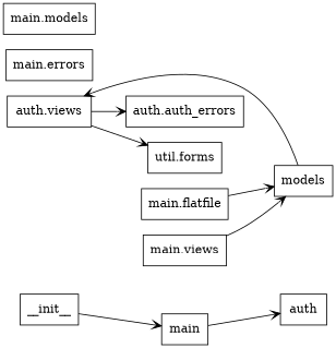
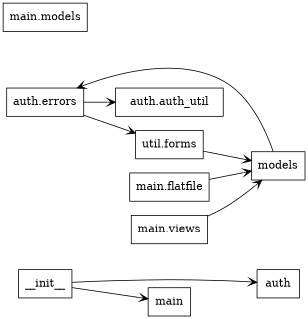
  digraph {
    rankdir=LR
    node [shape=box]
    edge [arrowhead=open arrowtail=none]
    n1 [label=__init__]
    n2 [label=auth]
    n3 [label=main]
-   n4 [label="auth.auth_errors"]
+   n4 [label="auth.auth_util"]
    n5 [label="util.forms"]
    n6 [label=models]
-   n7 [label="auth.views"]
-   n8 [label="main.errors"]
+   n7 [label="auth.errors"]
    n9 [label="main.flatfile"]
    n10 [label="main.models"]
    n11 [label="main.views"]
-   n3 -> n2
+   n1 -> n2
    n1 -> n3
+   n5 -> n6
    n6 -> n7
    n7 -> n4
    n7 -> n5
    n9 -> n6
    n11 -> n6
  }
